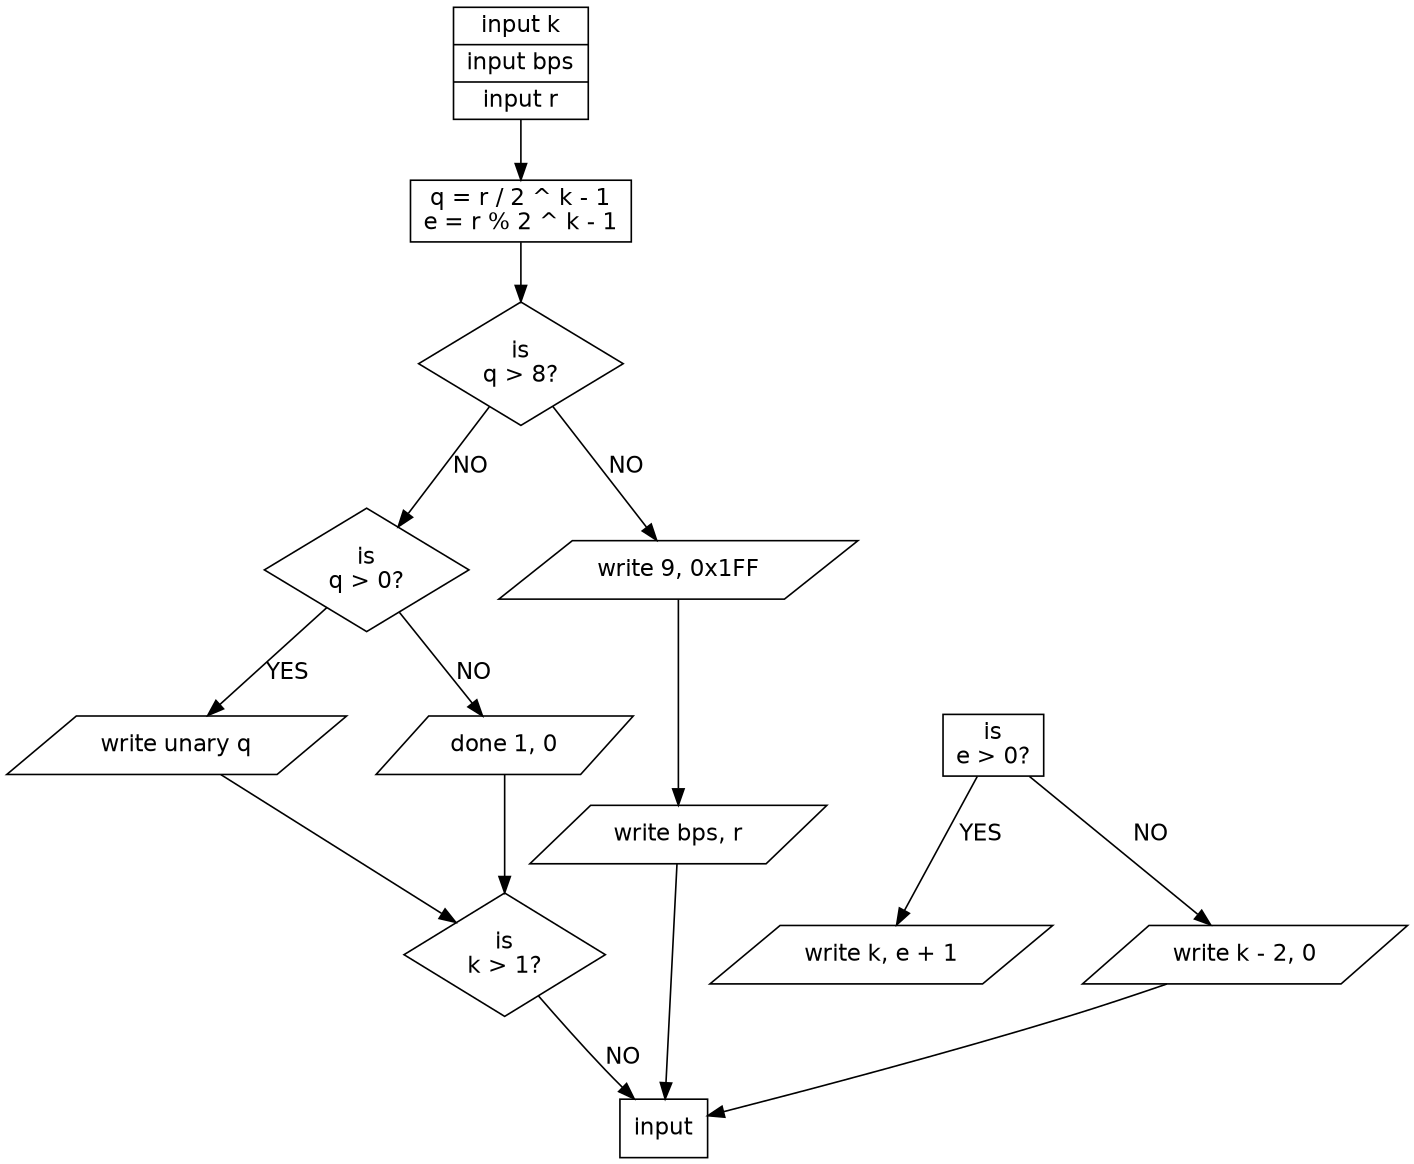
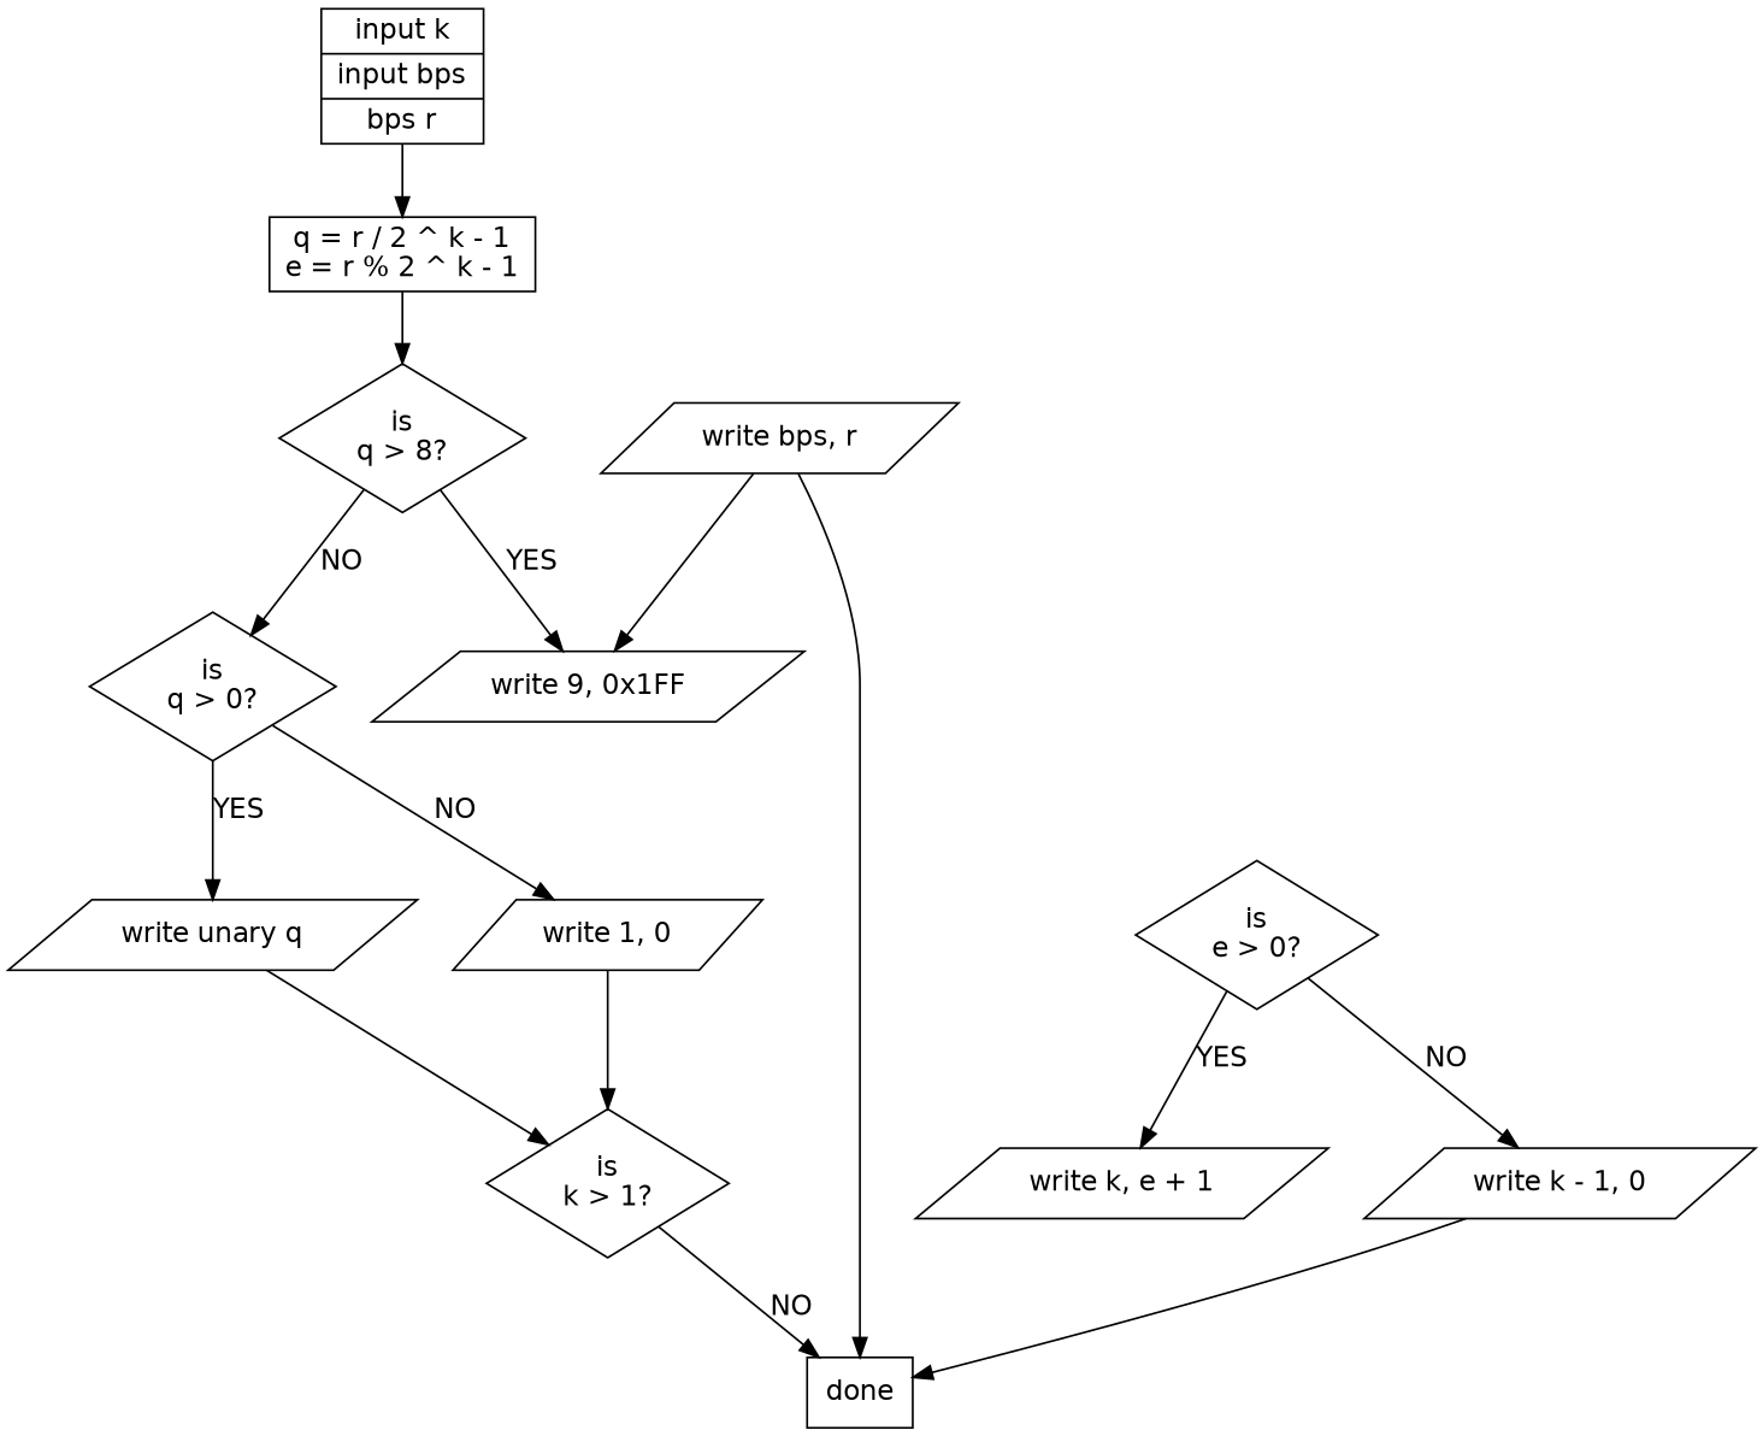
  digraph {
    node [fontname=DejaVuSans shape=parallelogram]
    edge [fontname=DejaVuSans]
-   n1 [label="{input k|input bps|input r}" shape=record]
+   n1 [label="{input k|input bps|bps r}" shape=record]
    n2 [label="q = r / 2 ^ k - 1\ne = r % 2 ^ k - 1" shape=box]
    n3 [label="is\nq > 8?" shape=diamond]
    n4 [label="is\nq > 0?" shape=diamond]
    n5 [label="write 9, 0x1FF"]
    n6 [label="write unary q"]
-   n7 [label="done 1, 0"]
+   n7 [label="write 1, 0"]
    n8 [label="write bps, r"]
    n9 [label="is\nk > 1?" shape=diamond]
-   n10 [label=input shape=box]
-   n11 [label="is\ne > 0?" shape=box]
+   n10 [label=done shape=box]
+   n11 [label="is\ne > 0?" shape=diamond]
    n12 [label="write k, e + 1"]
-   n13 [label="write k - 2, 0"]
+   n13 [label="write k - 1, 0"]
    n1 -> n2
    n2 -> n3
    n3 -> n4 [label=NO]
-   n3 -> n5 [label=NO]
+   n3 -> n5 [label=YES]
    n4 -> n6 [label=YES]
    n4 -> n7 [label=NO]
-   n5 -> n8
+   n8 -> n5
    n6 -> n9
    n7 -> n9
    n8 -> n10
    n9 -> n10 [label=NO]
    n11 -> n12 [label=YES]
    n11 -> n13 [label=NO]
    n13 -> n10
  }
